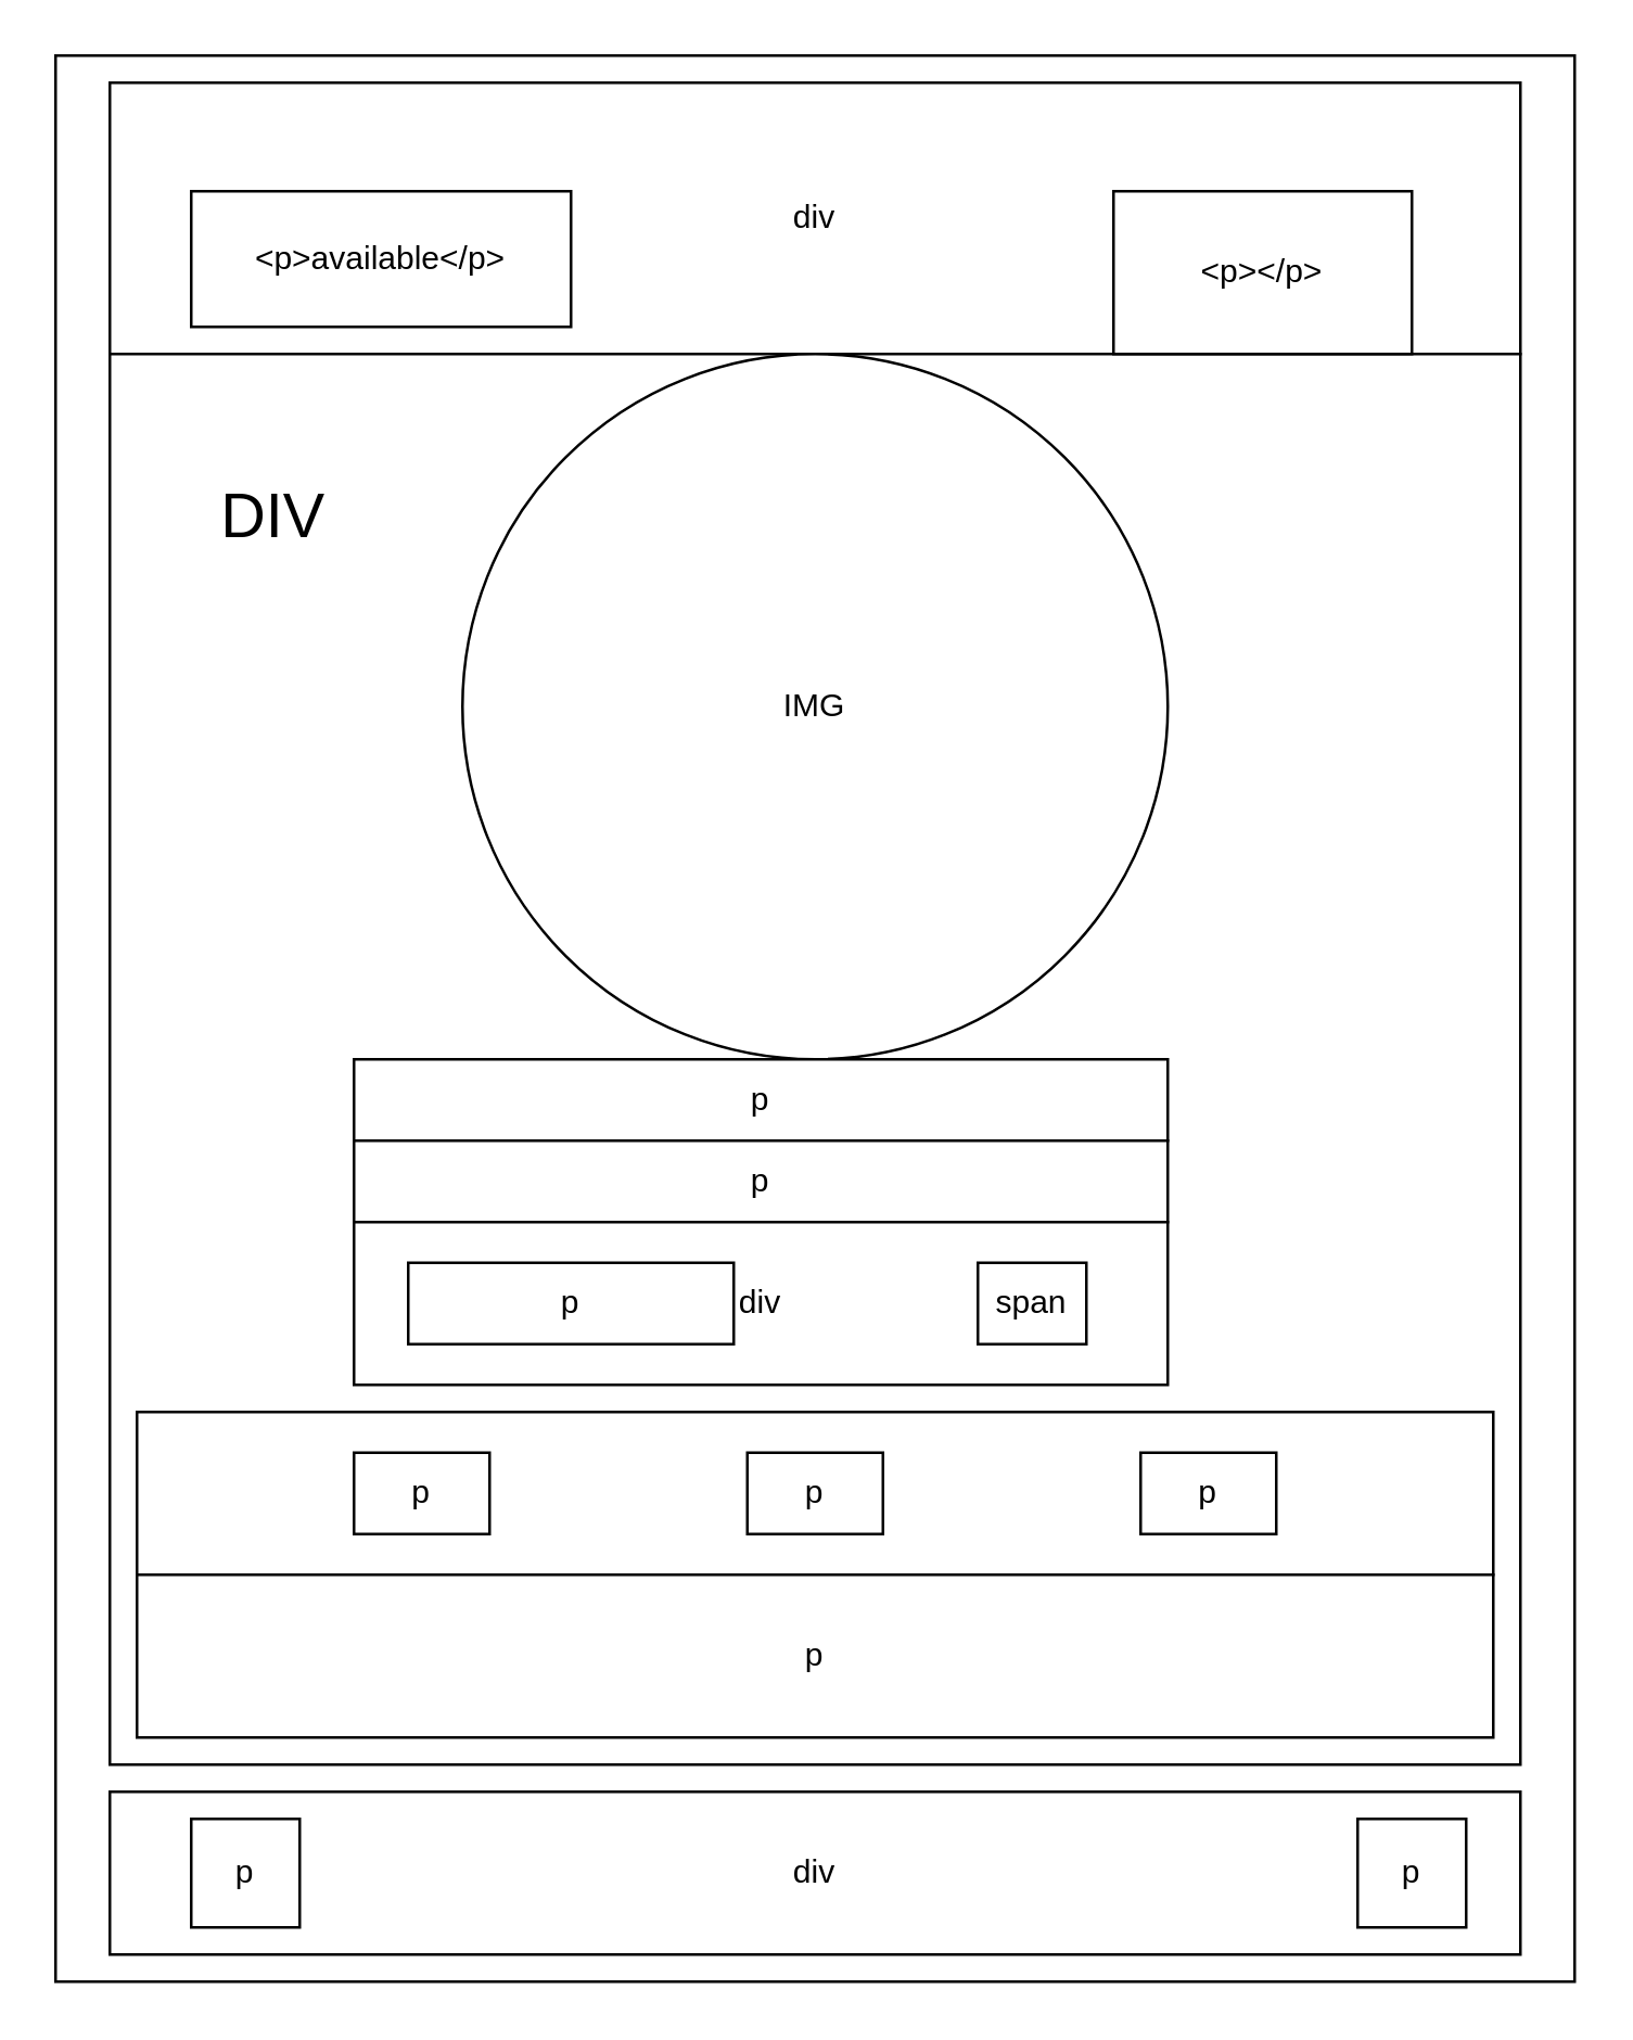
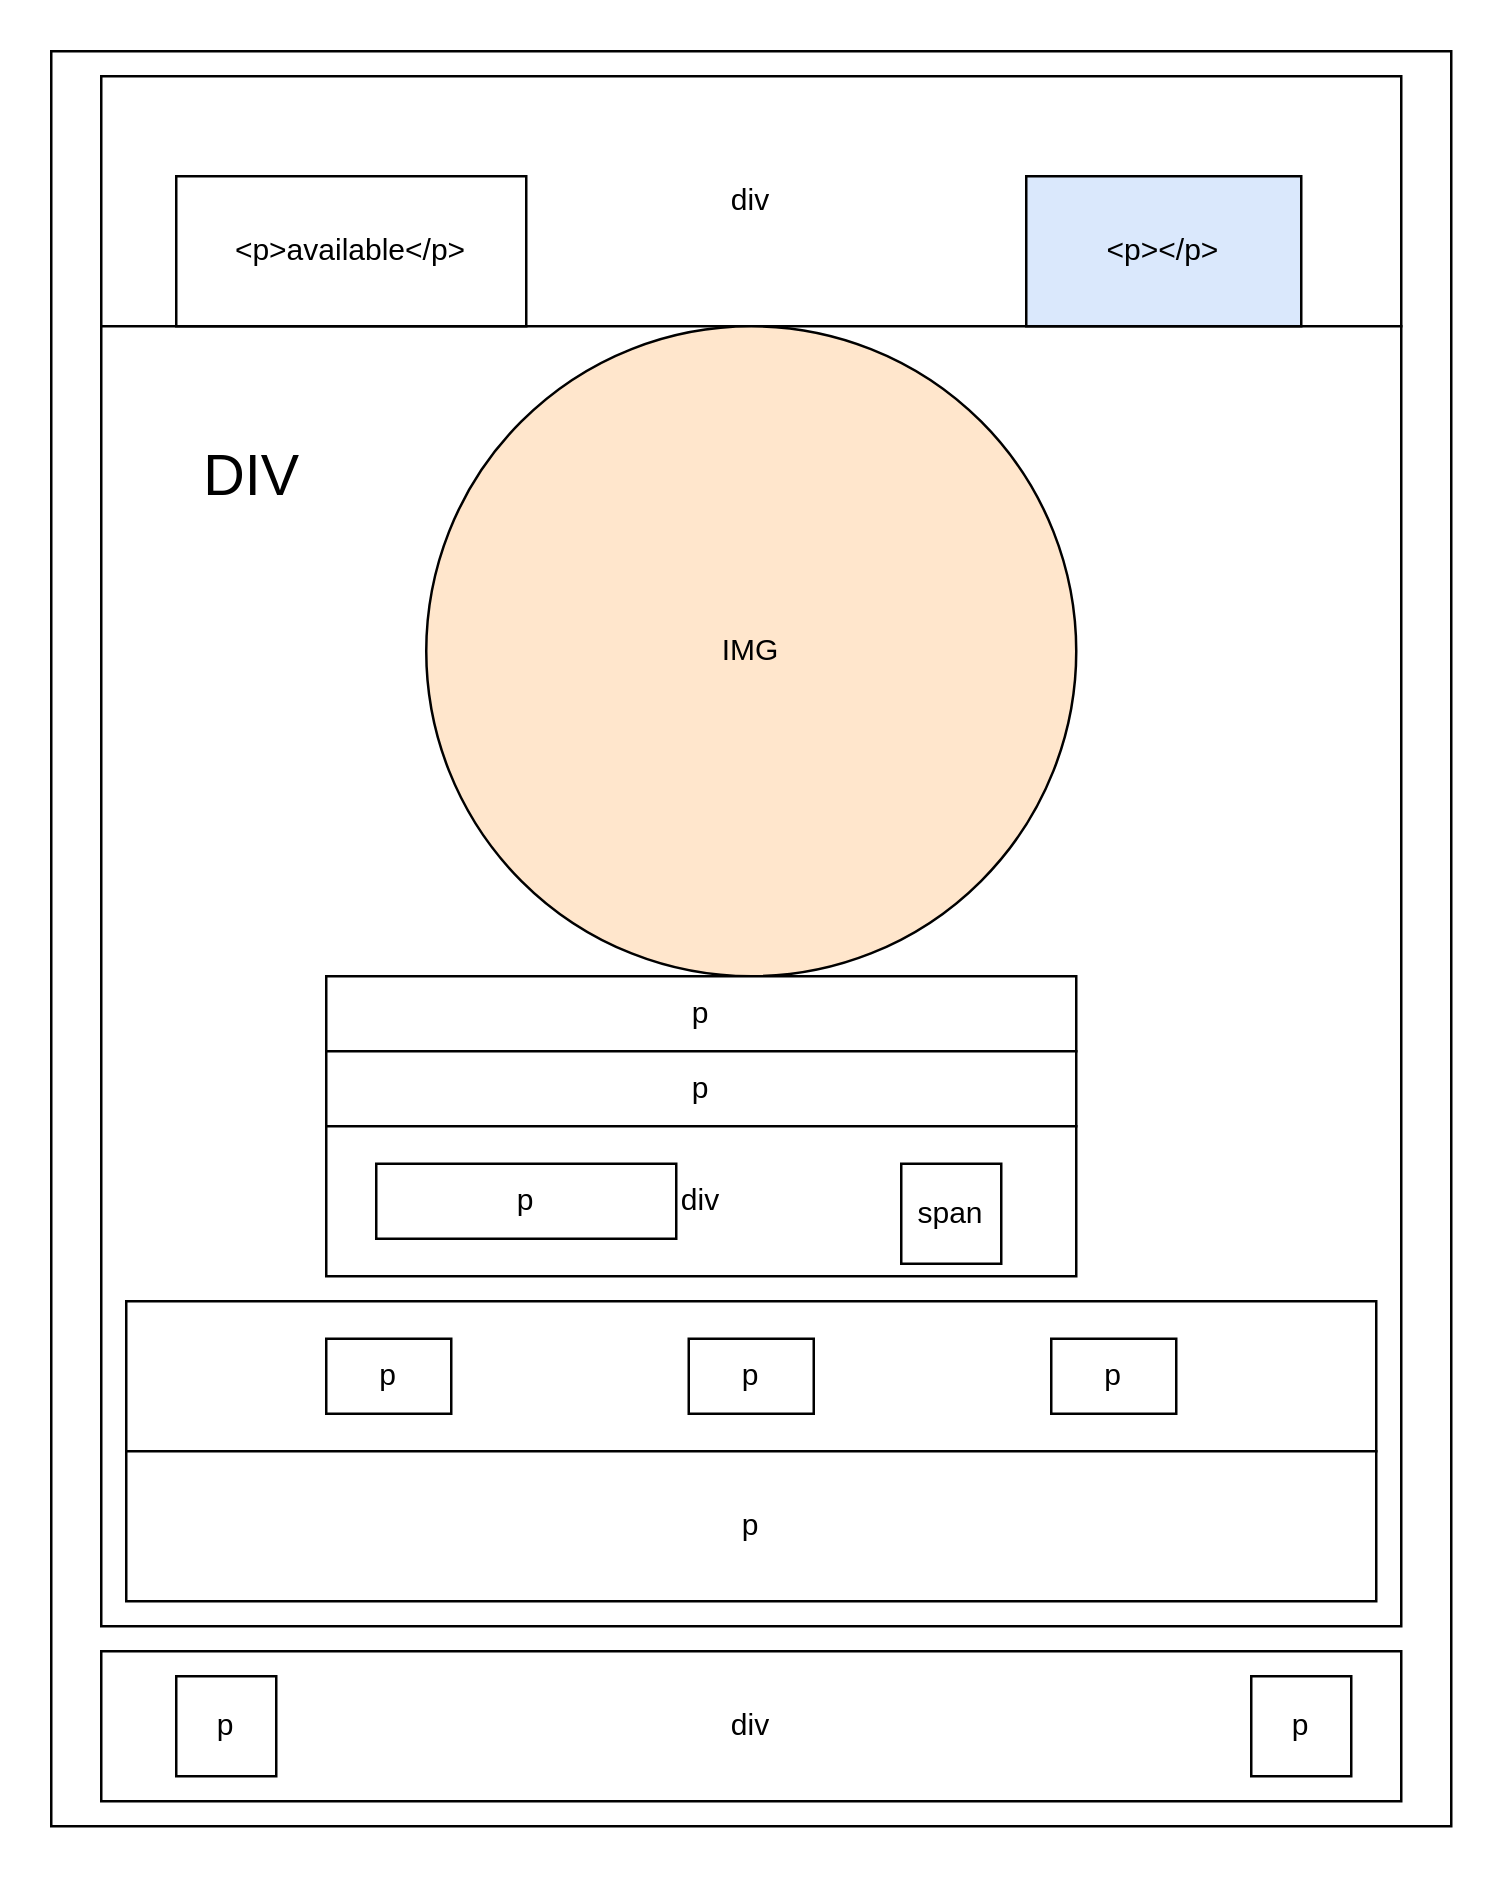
  <mxCell id="0" />
  <mxCell id="1" parent="0" />
  <mxCell id="2" value="" style="rounded=0;whiteSpace=wrap;html=1;" vertex="1" parent="1"><mxGeometry x="20" y="20" width="560" height="710" as="geometry" /></mxCell>
  <mxCell id="3" value="div" style="rounded=0;whiteSpace=wrap;html=1;" vertex="1" parent="1"><mxGeometry x="40" y="30" width="520" height="100" as="geometry" /></mxCell>
  <mxCell id="4" value="zeze" style="whiteSpace=wrap;html=1;aspect=fixed;" vertex="1" parent="1"><mxGeometry x="40" y="130" width="520" height="520" as="geometry" /></mxCell>
- <mxCell id="5" value="&amp;lt;p&amp;gt;available&amp;lt;/p&amp;gt;" style="rounded=0;whiteSpace=wrap;html=1;" vertex="1" parent="1"><mxGeometry x="70" y="70" width="140" height="50" as="geometry" /></mxCell>
- <mxCell id="6" value="&amp;lt;p&amp;gt;&amp;lt;/p&amp;gt;" style="rounded=0;whiteSpace=wrap;html=1;" vertex="1" parent="1"><mxGeometry x="410" y="70" width="110" height="60" as="geometry" /></mxCell>
- <mxCell id="7" value="IMG" style="ellipse;whiteSpace=wrap;html=1;aspect=fixed;" vertex="1" parent="1"><mxGeometry x="170" y="130" width="260" height="260" as="geometry" /></mxCell>
+ <mxCell id="5" value="&amp;lt;p&amp;gt;available&amp;lt;/p&amp;gt;" style="rounded=0;whiteSpace=wrap;html=1;" vertex="1" parent="1"><mxGeometry x="70" y="70" width="140" height="60" as="geometry" /></mxCell>
+ <mxCell id="6" value="&amp;lt;p&amp;gt;&amp;lt;/p&amp;gt;" style="rounded=0;whiteSpace=wrap;html=1;fillColor=#dae8fc;" vertex="1" parent="1"><mxGeometry x="410" y="70" width="110" height="60" as="geometry" /></mxCell>
+ <mxCell id="7" value="IMG" style="ellipse;whiteSpace=wrap;html=1;aspect=fixed;fillColor=#ffe6cc;" vertex="1" parent="1"><mxGeometry x="170" y="130" width="260" height="260" as="geometry" /></mxCell>
  <mxCell id="8" value="DIV" style="text;html=1;align=center;verticalAlign=middle;resizable=0;points=[];autosize=1;strokeColor=none;fillColor=none;fontSize=23;" vertex="1" parent="1"><mxGeometry x="70" y="170" width="60" height="40" as="geometry" /></mxCell>
  <mxCell id="9" value="p" style="rounded=0;whiteSpace=wrap;html=1;" vertex="1" parent="1"><mxGeometry x="130" y="390" width="300" height="30" as="geometry" /></mxCell>
  <mxCell id="10" value="p" style="rounded=0;whiteSpace=wrap;html=1;" vertex="1" parent="1"><mxGeometry x="130" y="420" width="300" height="30" as="geometry" /></mxCell>
  <mxCell id="11" value="div " style="rounded=0;whiteSpace=wrap;html=1;" vertex="1" parent="1"><mxGeometry x="130" y="450" width="300" height="60" as="geometry" /></mxCell>
  <mxCell id="12" value="" style="rounded=0;whiteSpace=wrap;html=1;" vertex="1" parent="1"><mxGeometry x="50" y="520" width="500" height="60" as="geometry" /></mxCell>
  <mxCell id="13" value="p" style="rounded=0;whiteSpace=wrap;html=1;" vertex="1" parent="1"><mxGeometry x="150" y="465" width="120" height="30" as="geometry" /></mxCell>
- <mxCell id="14" value="span" style="rounded=0;whiteSpace=wrap;html=1;" vertex="1" parent="1"><mxGeometry x="360" y="465" width="40" height="30" as="geometry" /></mxCell>
+ <mxCell id="14" value="span" style="rounded=0;whiteSpace=wrap;html=1;" vertex="1" parent="1"><mxGeometry x="360" y="465" width="40" height="40" as="geometry" /></mxCell>
  <mxCell id="15" value="p" style="rounded=0;whiteSpace=wrap;html=1;" vertex="1" parent="1"><mxGeometry x="130" y="535" width="50" height="30" as="geometry" /></mxCell>
  <mxCell id="16" value="p" style="rounded=0;whiteSpace=wrap;html=1;" vertex="1" parent="1"><mxGeometry x="275" y="535" width="50" height="30" as="geometry" /></mxCell>
  <mxCell id="17" value="p" style="rounded=0;whiteSpace=wrap;html=1;" vertex="1" parent="1"><mxGeometry x="420" y="535" width="50" height="30" as="geometry" /></mxCell>
  <mxCell id="18" value="p" style="rounded=0;whiteSpace=wrap;html=1;" vertex="1" parent="1"><mxGeometry x="50" y="580" width="500" height="60" as="geometry" /></mxCell>
  <mxCell id="19" value="div" style="rounded=0;whiteSpace=wrap;html=1;" vertex="1" parent="1"><mxGeometry x="40" y="660" width="520" height="60" as="geometry" /></mxCell>
  <mxCell id="20" value="p" style="rounded=0;whiteSpace=wrap;html=1;" vertex="1" parent="1"><mxGeometry x="70" y="670" width="40" height="40" as="geometry" /></mxCell>
  <mxCell id="21" value="p" style="rounded=0;whiteSpace=wrap;html=1;" vertex="1" parent="1"><mxGeometry x="500" y="670" width="40" height="40" as="geometry" /></mxCell>
